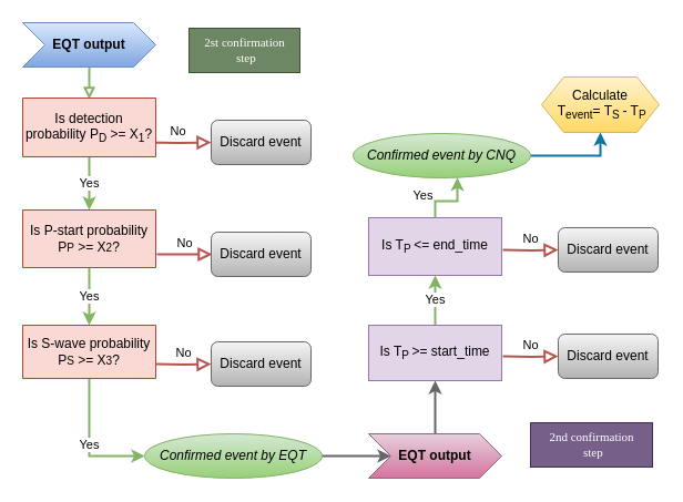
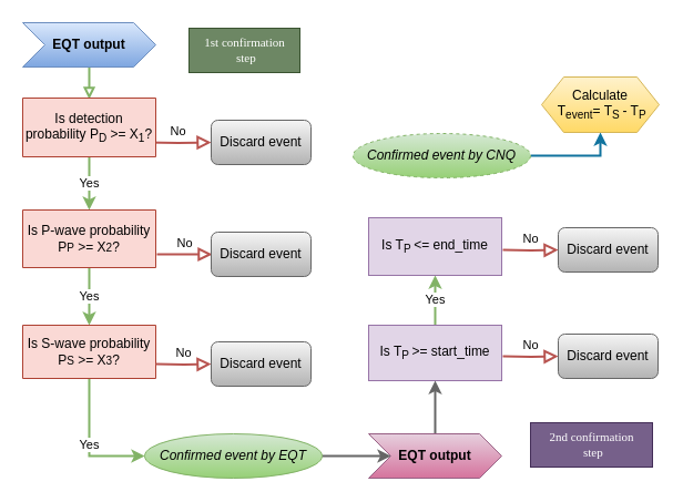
  <mxCell id="0" />
  <mxCell id="1" parent="0" />
  <mxCell id="2" value="" style="rounded=0;html=1;jettySize=auto;orthogonalLoop=1;fontSize=11;endArrow=block;endFill=0;strokeWidth=2;shadow=0;labelBackgroundColor=none;edgeStyle=orthogonalEdgeStyle;fillColor=#82B366;strokeColor=#82B366;" parent="1" edge="1"><mxGeometry relative="1" as="geometry"><mxPoint x="80" y="39" as="sourcePoint" /><mxPoint x="80" y="89" as="targetPoint" /></mxGeometry></mxCell>
  <mxCell id="3" value="No" style="edgeStyle=orthogonalEdgeStyle;rounded=0;html=1;jettySize=auto;orthogonalLoop=1;fontSize=11;endArrow=block;endFill=0;endSize=8;strokeWidth=2;shadow=0;labelBackgroundColor=none;strokeColor=#b85450;fillColor=#f8cecc;gradientColor=#ea6b66;" parent="1" target="4" edge="1"><mxGeometry y="10" relative="1" as="geometry"><mxPoint as="offset" /><mxPoint x="130" y="128" as="sourcePoint" /></mxGeometry></mxCell>
  <mxCell id="4" value="Discard event" style="rounded=1;whiteSpace=wrap;html=1;fontSize=12;glass=0;strokeWidth=1;shadow=0;fillColor=#f5f5f5;gradientColor=#b3b3b3;strokeColor=#666666;" parent="1" vertex="1"><mxGeometry x="190" y="108" width="90" height="40" as="geometry" /></mxCell>
  <mxCell id="5" value="No" style="edgeStyle=orthogonalEdgeStyle;rounded=0;html=1;jettySize=auto;orthogonalLoop=1;fontSize=11;endArrow=block;endFill=0;endSize=8;strokeWidth=2;shadow=0;labelBackgroundColor=none;fillColor=#f8cecc;gradientColor=#ea6b66;strokeColor=#b85450;" parent="1" edge="1"><mxGeometry y="10" relative="1" as="geometry"><mxPoint as="offset" /><mxPoint x="141" y="229" as="sourcePoint" /><mxPoint x="191" y="229" as="targetPoint" /></mxGeometry></mxCell>
  <mxCell id="6" value="Discard event" style="rounded=1;whiteSpace=wrap;html=1;fontSize=12;glass=0;strokeWidth=1;shadow=0;fillColor=#f5f5f5;gradientColor=#b3b3b3;strokeColor=#666666;" parent="1" vertex="1"><mxGeometry x="190" y="209" width="90" height="40" as="geometry" /></mxCell>
  <mxCell id="7" value="Yes" style="edgeStyle=orthogonalEdgeStyle;rounded=0;orthogonalLoop=1;jettySize=auto;html=1;fillColor=#d5e8d4;strokeColor=#82b366;strokeWidth=2;" edge="1" parent="1" source="8" target="10"><mxGeometry relative="1" as="geometry" /></mxCell>
  <mxCell id="8" value="Is detection probability P&lt;sub&gt;D&lt;/sub&gt;&amp;nbsp;&amp;gt;= X&lt;sub&gt;1&lt;/sub&gt;?" style="shape=parallelogram;perimeter=parallelogramPerimeter;whiteSpace=wrap;html=1;fixedSize=1;size=-160;fillColor=#fad9d5;strokeColor=#ae4132;" vertex="1" parent="1"><mxGeometry x="20" y="88" width="120" height="53" as="geometry" /></mxCell>
  <mxCell id="9" value="Yes" style="edgeStyle=orthogonalEdgeStyle;rounded=0;orthogonalLoop=1;jettySize=auto;html=1;fillColor=#d5e8d4;strokeColor=#82b366;strokeWidth=2;" edge="1" parent="1" source="10" target="12"><mxGeometry relative="1" as="geometry" /></mxCell>
- <mxCell id="10" value="Is P-start probability P&lt;span style=&quot;font-size: 10px;&quot;&gt;P&lt;/span&gt;&amp;nbsp;&amp;gt;= X&lt;span style=&quot;font-size: 10px;&quot;&gt;2&lt;/span&gt;?" style="shape=parallelogram;perimeter=parallelogramPerimeter;whiteSpace=wrap;html=1;fixedSize=1;size=-160;fillColor=#fad9d5;strokeColor=#ae4132;" vertex="1" parent="1"><mxGeometry x="20" y="189" width="120" height="52" as="geometry" /></mxCell>
+ <mxCell id="10" value="Is P-wave probability P&lt;span style=&quot;font-size: 10px;&quot;&gt;P&lt;/span&gt;&amp;nbsp;&amp;gt;= X&lt;span style=&quot;font-size: 10px;&quot;&gt;2&lt;/span&gt;?" style="shape=parallelogram;perimeter=parallelogramPerimeter;whiteSpace=wrap;html=1;fixedSize=1;size=-160;fillColor=#fad9d5;strokeColor=#ae4132;" vertex="1" parent="1"><mxGeometry x="20" y="189" width="120" height="52" as="geometry" /></mxCell>
  <mxCell id="11" value="Yes" style="edgeStyle=orthogonalEdgeStyle;rounded=0;orthogonalLoop=1;jettySize=auto;html=1;fillColor=#d5e8d4;strokeColor=#82b366;strokeWidth=2;entryX=0;entryY=0.5;entryDx=0;entryDy=0;" edge="1" parent="1" source="12" target="27"><mxGeometry relative="1" as="geometry"><mxPoint x="120" y="399" as="targetPoint" /></mxGeometry></mxCell>
  <mxCell id="12" value="Is S-wave probability P&lt;span style=&quot;font-size: 10px;&quot;&gt;S&lt;/span&gt;&amp;nbsp;&amp;gt;= X&lt;span style=&quot;font-size: 10px;&quot;&gt;3&lt;/span&gt;?" style="shape=parallelogram;perimeter=parallelogramPerimeter;whiteSpace=wrap;html=1;fixedSize=1;size=-160;fillColor=#fad9d5;strokeColor=#ae4132;" vertex="1" parent="1"><mxGeometry x="20" y="293" width="120" height="48" as="geometry" /></mxCell>
  <mxCell id="13" value="No" style="edgeStyle=orthogonalEdgeStyle;rounded=0;html=1;jettySize=auto;orthogonalLoop=1;fontSize=11;endArrow=block;endFill=0;endSize=8;strokeWidth=2;shadow=0;labelBackgroundColor=none;fillColor=#f8cecc;gradientColor=#ea6b66;strokeColor=#b85450;" edge="1" parent="1" target="14"><mxGeometry y="10" relative="1" as="geometry"><mxPoint as="offset" /><mxPoint x="140" y="328" as="sourcePoint" /></mxGeometry></mxCell>
  <mxCell id="14" value="Discard event" style="rounded=1;whiteSpace=wrap;html=1;fontSize=12;glass=0;strokeWidth=1;shadow=0;fillColor=#f5f5f5;gradientColor=#b3b3b3;strokeColor=#666666;" vertex="1" parent="1"><mxGeometry x="190" y="308" width="90" height="40" as="geometry" /></mxCell>
  <mxCell id="15" value="" style="edgeStyle=orthogonalEdgeStyle;rounded=0;orthogonalLoop=1;jettySize=auto;html=1;fillColor=#f5f5f5;gradientColor=#b3b3b3;strokeColor=#666666;strokeWidth=2;" edge="1" parent="1" source="27" target="20"><mxGeometry relative="1" as="geometry"><mxPoint x="220" y="421" as="sourcePoint" /></mxGeometry></mxCell>
  <mxCell id="16" value="&lt;b&gt;EQT output&lt;/b&gt;" style="shape=step;perimeter=stepPerimeter;whiteSpace=wrap;html=1;fixedSize=1;fillColor=#dae8fc;strokeColor=#6c8ebf;gradientColor=#7ea6e0;" vertex="1" parent="1"><mxGeometry x="20" y="20" width="120" height="40" as="geometry" /></mxCell>
  <mxCell id="17" value="Yes" style="edgeStyle=orthogonalEdgeStyle;rounded=0;orthogonalLoop=1;jettySize=auto;html=1;fillColor=#d5e8d4;gradientColor=#97d077;strokeColor=#82b366;strokeWidth=2;" edge="1" parent="1" source="18" target="21"><mxGeometry relative="1" as="geometry" /></mxCell>
  <mxCell id="18" value="Is T&lt;sub&gt;P &lt;/sub&gt;&amp;gt;= start_time" style="whiteSpace=wrap;html=1;fillColor=#e1d5e7;strokeColor=#9673a6;" vertex="1" parent="1"><mxGeometry x="332" y="293" width="120" height="50" as="geometry" /></mxCell>
  <mxCell id="19" value="" style="edgeStyle=orthogonalEdgeStyle;rounded=0;orthogonalLoop=1;jettySize=auto;html=1;fillColor=#f5f5f5;gradientColor=#b3b3b3;strokeColor=#666666;strokeWidth=2;" edge="1" parent="1" source="20" target="18"><mxGeometry relative="1" as="geometry" /></mxCell>
  <mxCell id="20" value="&lt;b&gt;EQT output&lt;/b&gt;" style="shape=step;perimeter=stepPerimeter;whiteSpace=wrap;html=1;fixedSize=1;fillColor=#e6d0de;strokeColor=#996185;gradientColor=#d5739d;" vertex="1" parent="1"><mxGeometry x="332" y="391" width="120" height="40" as="geometry" /></mxCell>
  <mxCell id="21" value="Is T&lt;sub&gt;P &lt;/sub&gt;&amp;lt;= end_time" style="whiteSpace=wrap;html=1;fillColor=#e1d5e7;strokeColor=#9673a6;" vertex="1" parent="1"><mxGeometry x="332" y="196" width="120" height="52" as="geometry" /></mxCell>
  <mxCell id="22" value="No" style="edgeStyle=orthogonalEdgeStyle;rounded=0;html=1;jettySize=auto;orthogonalLoop=1;fontSize=11;endArrow=block;endFill=0;endSize=8;strokeWidth=2;shadow=0;labelBackgroundColor=none;fillColor=#f8cecc;gradientColor=#ea6b66;strokeColor=#b85450;" edge="1" parent="1" target="23"><mxGeometry y="10" relative="1" as="geometry"><mxPoint as="offset" /><mxPoint x="453" y="321" as="sourcePoint" /></mxGeometry></mxCell>
  <mxCell id="23" value="Discard event" style="rounded=1;whiteSpace=wrap;html=1;fontSize=12;glass=0;strokeWidth=1;shadow=0;fillColor=#f5f5f5;gradientColor=#b3b3b3;strokeColor=#666666;" vertex="1" parent="1"><mxGeometry x="503" y="301" width="90" height="40" as="geometry" /></mxCell>
  <mxCell id="24" value="No" style="edgeStyle=orthogonalEdgeStyle;rounded=0;html=1;jettySize=auto;orthogonalLoop=1;fontSize=11;endArrow=block;endFill=0;endSize=8;strokeWidth=2;shadow=0;labelBackgroundColor=none;fillColor=#f8cecc;gradientColor=#ea6b66;strokeColor=#b85450;" edge="1" parent="1" target="25"><mxGeometry y="10" relative="1" as="geometry"><mxPoint as="offset" /><mxPoint x="453" y="225" as="sourcePoint" /></mxGeometry></mxCell>
  <mxCell id="25" value="Discard event" style="rounded=1;whiteSpace=wrap;html=1;fontSize=12;glass=0;strokeWidth=1;shadow=0;fillColor=#f5f5f5;gradientColor=#b3b3b3;strokeColor=#666666;" vertex="1" parent="1"><mxGeometry x="503" y="205" width="90" height="40" as="geometry" /></mxCell>
  <mxCell id="26" value="" style="edgeStyle=orthogonalEdgeStyle;rounded=0;orthogonalLoop=1;jettySize=auto;html=1;fillColor=#d5e8d4;gradientColor=#97d077;strokeColor=#82b366;strokeWidth=2;" edge="1" parent="1" target="27"><mxGeometry relative="1" as="geometry"><mxPoint x="220" y="421" as="sourcePoint" /><mxPoint x="352" y="421" as="targetPoint" /></mxGeometry></mxCell>
  <mxCell id="27" value="&lt;span style=&quot;font-style: italic;&quot;&gt;Confirmed event by EQT&lt;/span&gt;" style="ellipse;whiteSpace=wrap;html=1;fillColor=#d5e8d4;gradientColor=#97d077;strokeColor=#82b366;" vertex="1" parent="1"><mxGeometry x="130" y="391" width="160" height="40" as="geometry" /></mxCell>
- <mxCell id="28" value="" style="edgeStyle=orthogonalEdgeStyle;rounded=0;orthogonalLoop=1;jettySize=auto;html=1;fillColor=#d5e8d4;gradientColor=#97d077;strokeColor=#82b366;strokeWidth=2;" edge="1" parent="1" source="21" target="31"><mxGeometry relative="1" as="geometry"><mxPoint x="392" y="196" as="sourcePoint" /><mxPoint x="392" y="108" as="targetPoint" /><Array as="points"><mxPoint x="392" y="181" /><mxPoint x="412" y="181" /></Array></mxGeometry></mxCell>
- <mxCell id="29" value="Yes" style="edgeLabel;html=1;align=center;verticalAlign=middle;resizable=0;points=[];" vertex="1" connectable="0" parent="28"><mxGeometry x="0.455" y="-1" relative="1" as="geometry"><mxPoint x="-33" as="offset" /></mxGeometry></mxCell>
  <mxCell id="30" value="" style="edgeStyle=orthogonalEdgeStyle;rounded=0;orthogonalLoop=1;jettySize=auto;html=1;fillColor=#b1ddf0;strokeColor=#10739e;strokeWidth=2;" edge="1" parent="1" source="31" target="34"><mxGeometry relative="1" as="geometry" /></mxCell>
- <mxCell id="31" value="&lt;span style=&quot;font-style: italic;&quot;&gt;Confirmed event by CNQ&lt;/span&gt;" style="ellipse;whiteSpace=wrap;html=1;fillColor=#d5e8d4;gradientColor=#97d077;strokeColor=#82b366;" vertex="1" parent="1"><mxGeometry x="318" y="120" width="160" height="40" as="geometry" /></mxCell>
- <mxCell id="32" value="2st confirmation&lt;div style=&quot;font-size: 11px;&quot;&gt;&amp;nbsp;step&lt;/div&gt;" style="text;html=1;align=center;verticalAlign=middle;resizable=0;points=[];autosize=1;strokeColor=#3A5431;fillColor=#6d8764;fontColor=#ffffff;fontStyle=0;fontFamily=Tahoma;fontSize=11;" vertex="1" parent="1"><mxGeometry x="170" y="25" width="100" height="40" as="geometry" /></mxCell>
+ <mxCell id="31" value="&lt;span style=&quot;font-style: italic;&quot;&gt;Confirmed event by CNQ&lt;/span&gt;" style="ellipse;whiteSpace=wrap;html=1;fillColor=#d5e8d4;gradientColor=#97d077;strokeColor=#82b366;dashed=1;" vertex="1" parent="1"><mxGeometry x="318" y="120" width="160" height="40" as="geometry" /></mxCell>
+ <mxCell id="32" value="1st confirmation&lt;div style=&quot;font-size: 11px;&quot;&gt;&amp;nbsp;step&lt;/div&gt;" style="text;html=1;align=center;verticalAlign=middle;resizable=0;points=[];autosize=1;strokeColor=#3A5431;fillColor=#6d8764;fontColor=#ffffff;fontStyle=0;fontFamily=Tahoma;fontSize=11;" vertex="1" parent="1"><mxGeometry x="170" y="25" width="100" height="40" as="geometry" /></mxCell>
  <mxCell id="33" value="2nd confirmation&lt;div style=&quot;font-size: 11px;&quot;&gt;&amp;nbsp;step&lt;/div&gt;" style="text;html=1;align=center;verticalAlign=middle;resizable=0;points=[];autosize=1;strokeColor=#432D57;fillColor=#76608a;fontColor=#ffffff;fontStyle=0;fontFamily=Tahoma;fontSize=11;" vertex="1" parent="1"><mxGeometry x="478" y="381" width="110" height="40" as="geometry" /></mxCell>
  <mxCell id="34" value="&lt;span style=&quot;&quot;&gt;Calculate&lt;/span&gt;&lt;div style=&quot;&quot;&gt;&amp;nbsp;T&lt;sub&gt;event&lt;/sub&gt;= T&lt;sub&gt;S&amp;nbsp;&lt;/sub&gt;- T&lt;sub&gt;P&lt;/sub&gt;&lt;/div&gt;" style="shape=hexagon;perimeter=hexagonPerimeter2;whiteSpace=wrap;html=1;fixedSize=1;fillColor=#fff2cc;strokeColor=#d6b656;gradientColor=#ffd966;fontColor=default;" vertex="1" parent="1"><mxGeometry x="488" y="69" width="106" height="50" as="geometry" /></mxCell>
